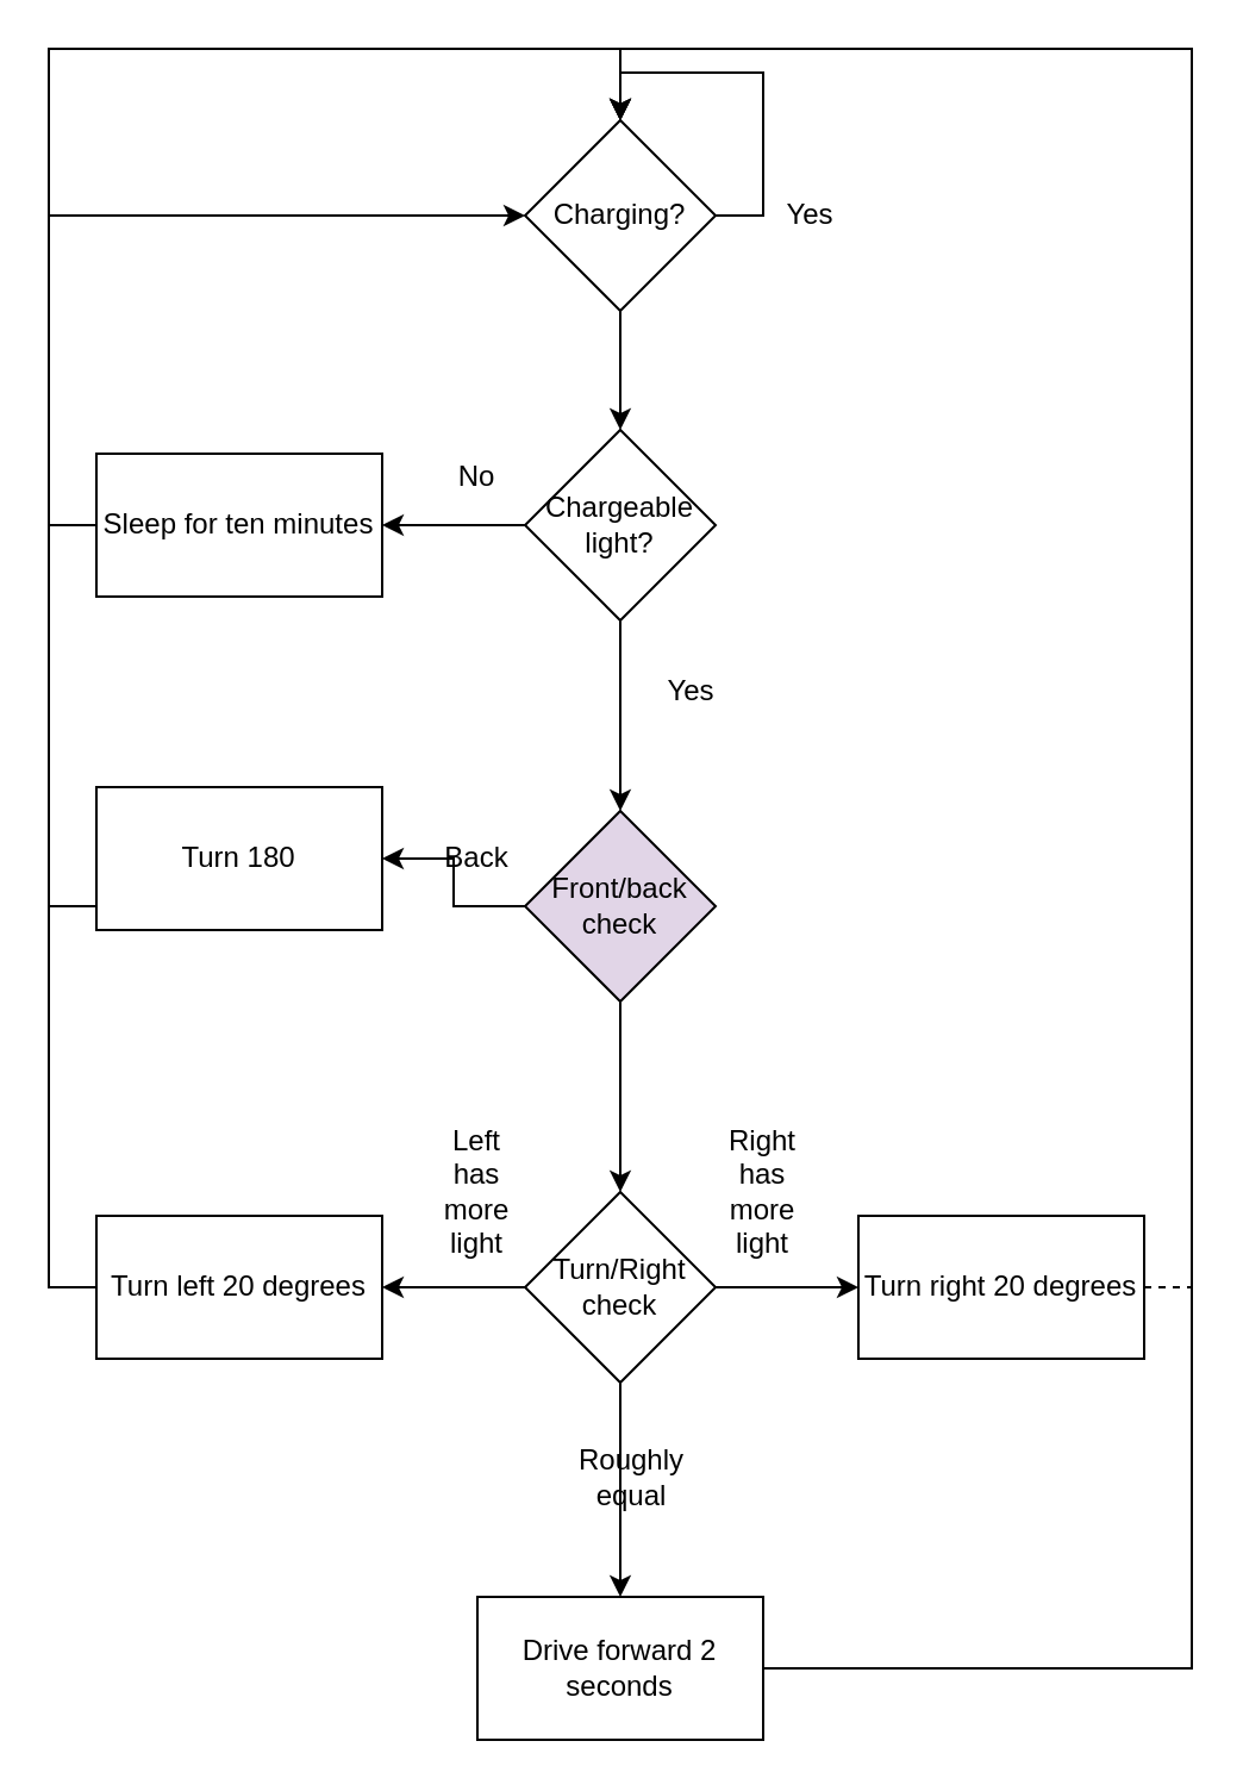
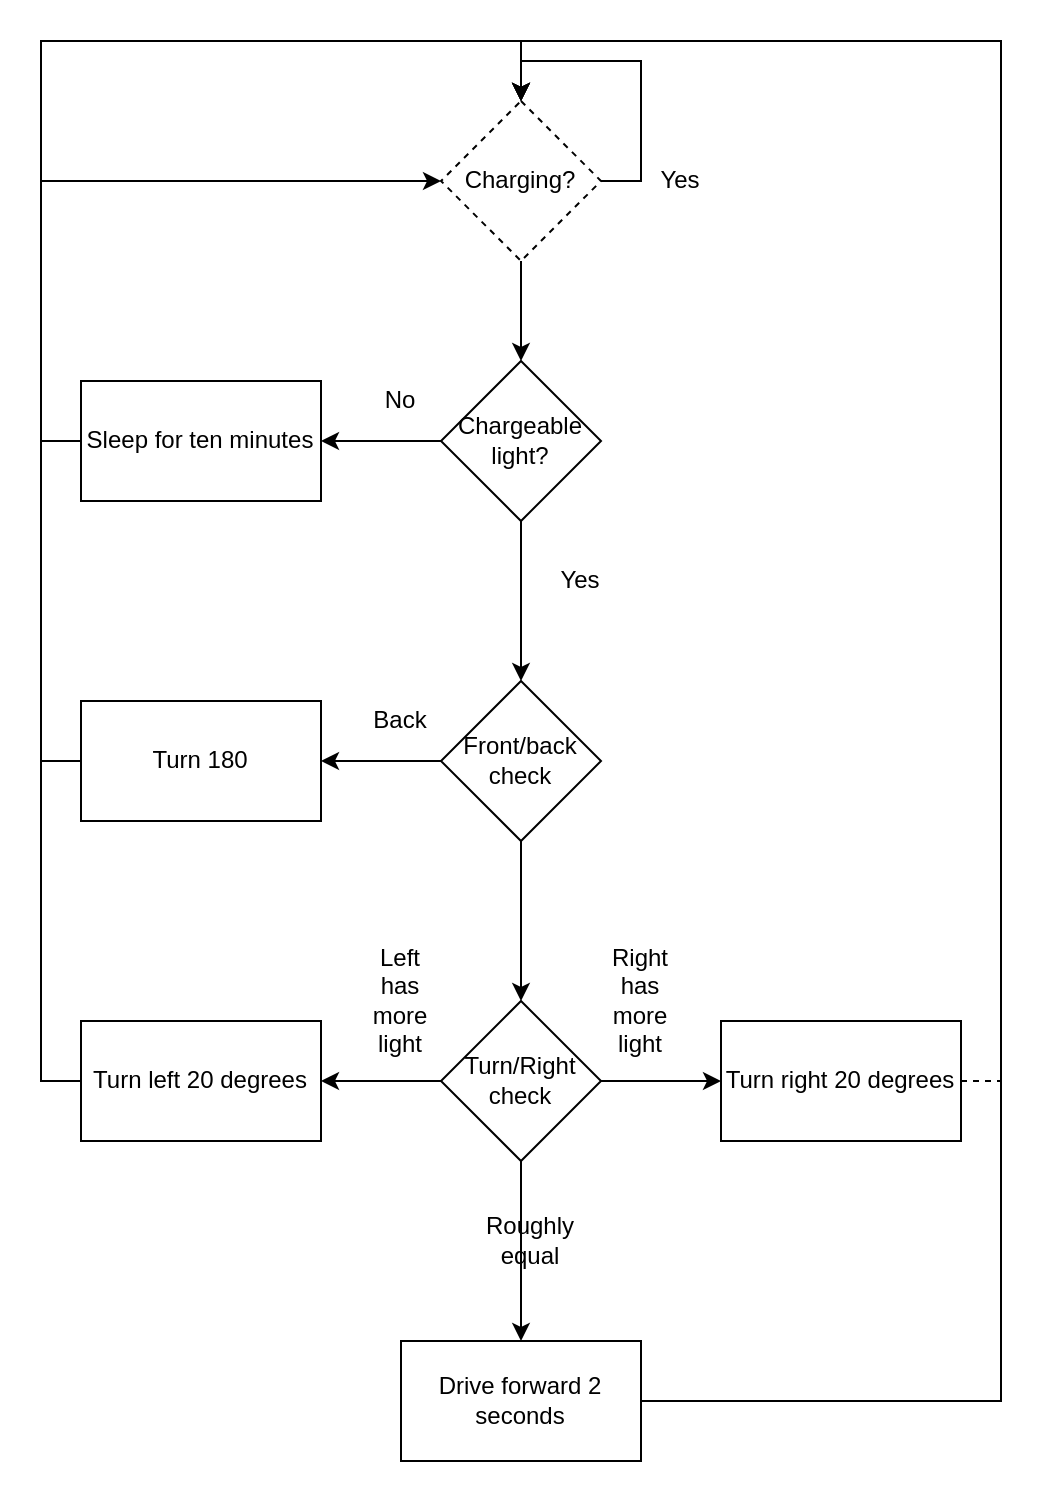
  <mxCell id="0" />
  <mxCell id="1" parent="0" />
  <mxCell id="2" value="" style="edgeStyle=orthogonalEdgeStyle;rounded=0;orthogonalLoop=1;jettySize=auto;html=1;" edge="1" parent="1" source="3" target="7"><mxGeometry relative="1" as="geometry" /></mxCell>
- <mxCell id="3" value="Charging?" style="rhombus;whiteSpace=wrap;html=1;" vertex="1" parent="1"><mxGeometry x="220" y="50" width="80" height="80" as="geometry" /></mxCell>
+ <mxCell id="3" value="Charging?" style="rhombus;whiteSpace=wrap;html=1;dashed=1;" vertex="1" parent="1"><mxGeometry x="220" y="50" width="80" height="80" as="geometry" /></mxCell>
  <mxCell id="4" value="Yes" style="text;html=1;strokeColor=none;fillColor=none;align=center;verticalAlign=middle;whiteSpace=wrap;rounded=0;" vertex="1" parent="1"><mxGeometry x="320" y="80" width="40" height="20" as="geometry" /></mxCell>
  <mxCell id="5" value="" style="edgeStyle=orthogonalEdgeStyle;rounded=0;orthogonalLoop=1;jettySize=auto;html=1;" edge="1" parent="1" source="7" target="9"><mxGeometry relative="1" as="geometry" /></mxCell>
  <mxCell id="6" value="" style="edgeStyle=orthogonalEdgeStyle;rounded=0;orthogonalLoop=1;jettySize=auto;html=1;" edge="1" parent="1" source="7" target="12"><mxGeometry relative="1" as="geometry" /></mxCell>
  <mxCell id="7" value="Chargeable light?" style="rhombus;whiteSpace=wrap;html=1;" vertex="1" parent="1"><mxGeometry x="220" y="180" width="80" height="80" as="geometry" /></mxCell>
  <mxCell id="8" style="edgeStyle=orthogonalEdgeStyle;rounded=0;orthogonalLoop=1;jettySize=auto;html=1;exitX=0;exitY=0.5;exitDx=0;exitDy=0;entryX=0;entryY=0.5;entryDx=0;entryDy=0;" edge="1" parent="1" source="9" target="3"><mxGeometry relative="1" as="geometry" /></mxCell>
  <mxCell id="9" value="Sleep for ten minutes" style="whiteSpace=wrap;html=1;" vertex="1" parent="1"><mxGeometry x="40" y="190" width="120" height="60" as="geometry" /></mxCell>
  <mxCell id="10" value="" style="edgeStyle=orthogonalEdgeStyle;rounded=0;orthogonalLoop=1;jettySize=auto;html=1;" edge="1" parent="1" source="12" target="14"><mxGeometry relative="1" as="geometry" /></mxCell>
  <mxCell id="11" value="" style="edgeStyle=orthogonalEdgeStyle;rounded=0;orthogonalLoop=1;jettySize=auto;html=1;" edge="1" parent="1" source="12" target="22"><mxGeometry relative="1" as="geometry" /></mxCell>
- <mxCell id="12" value="Front/back check" style="rhombus;whiteSpace=wrap;html=1;fillColor=#e1d5e7;" vertex="1" parent="1"><mxGeometry x="220" y="340" width="80" height="80" as="geometry" /></mxCell>
+ <mxCell id="12" value="Front/back check" style="rhombus;whiteSpace=wrap;html=1;" vertex="1" parent="1"><mxGeometry x="220" y="340" width="80" height="80" as="geometry" /></mxCell>
  <mxCell id="13" style="edgeStyle=orthogonalEdgeStyle;rounded=0;orthogonalLoop=1;jettySize=auto;html=1;exitX=0;exitY=0.5;exitDx=0;exitDy=0;entryX=0.5;entryY=0;entryDx=0;entryDy=0;" edge="1" parent="1" source="14" target="3"><mxGeometry relative="1" as="geometry"><Array as="points"><mxPoint x="20" y="380" /><mxPoint x="20" y="20" /><mxPoint x="260" y="20" /></Array></mxGeometry></mxCell>
- <mxCell id="14" value="Turn 180" style="whiteSpace=wrap;html=1;" vertex="1" parent="1"><mxGeometry x="40" y="330" width="120" height="60" as="geometry" /></mxCell>
+ <mxCell id="14" value="Turn 180" style="whiteSpace=wrap;html=1;" vertex="1" parent="1"><mxGeometry x="40" y="350" width="120" height="60" as="geometry" /></mxCell>
  <mxCell id="15" style="edgeStyle=orthogonalEdgeStyle;rounded=0;orthogonalLoop=1;jettySize=auto;html=1;exitX=1;exitY=0.5;exitDx=0;exitDy=0;entryX=0.5;entryY=0;entryDx=0;entryDy=0;" edge="1" parent="1" source="3" target="3"><mxGeometry relative="1" as="geometry"><Array as="points"><mxPoint x="320" y="90" /><mxPoint x="320" y="30" /><mxPoint x="260" y="30" /></Array></mxGeometry></mxCell>
  <mxCell id="16" value="No" style="text;html=1;strokeColor=none;fillColor=none;align=center;verticalAlign=middle;whiteSpace=wrap;rounded=0;" vertex="1" parent="1"><mxGeometry x="180" y="190" width="40" height="20" as="geometry" /></mxCell>
  <mxCell id="17" value="Yes" style="text;html=1;strokeColor=none;fillColor=none;align=center;verticalAlign=middle;whiteSpace=wrap;rounded=0;" vertex="1" parent="1"><mxGeometry x="270" y="280" width="40" height="20" as="geometry" /></mxCell>
  <mxCell id="18" value="Back" style="text;html=1;strokeColor=none;fillColor=none;align=center;verticalAlign=middle;whiteSpace=wrap;rounded=0;" vertex="1" parent="1"><mxGeometry x="180" y="350" width="40" height="20" as="geometry" /></mxCell>
  <mxCell id="19" value="" style="edgeStyle=orthogonalEdgeStyle;rounded=0;orthogonalLoop=1;jettySize=auto;html=1;" edge="1" parent="1" source="22" target="24"><mxGeometry relative="1" as="geometry" /></mxCell>
  <mxCell id="20" value="" style="edgeStyle=orthogonalEdgeStyle;rounded=0;orthogonalLoop=1;jettySize=auto;html=1;" edge="1" parent="1" source="22" target="26"><mxGeometry relative="1" as="geometry" /></mxCell>
  <mxCell id="21" value="" style="edgeStyle=orthogonalEdgeStyle;rounded=0;orthogonalLoop=1;jettySize=auto;html=1;" edge="1" parent="1" source="22" target="28"><mxGeometry relative="1" as="geometry" /></mxCell>
  <mxCell id="22" value="Turn/Right check" style="rhombus;whiteSpace=wrap;html=1;" vertex="1" parent="1"><mxGeometry x="220" y="500" width="80" height="80" as="geometry" /></mxCell>
  <mxCell id="23" style="edgeStyle=orthogonalEdgeStyle;rounded=0;orthogonalLoop=1;jettySize=auto;html=1;exitX=0;exitY=0.5;exitDx=0;exitDy=0;entryX=0.5;entryY=0;entryDx=0;entryDy=0;" edge="1" parent="1" source="24" target="3"><mxGeometry relative="1" as="geometry"><Array as="points"><mxPoint x="20" y="540" /><mxPoint x="20" y="20" /><mxPoint x="260" y="20" /></Array></mxGeometry></mxCell>
  <mxCell id="24" value="Turn left 20 degrees" style="whiteSpace=wrap;html=1;" vertex="1" parent="1"><mxGeometry x="40" y="510" width="120" height="60" as="geometry" /></mxCell>
  <mxCell id="25" style="edgeStyle=orthogonalEdgeStyle;rounded=0;orthogonalLoop=1;jettySize=auto;html=1;exitX=1;exitY=0.5;exitDx=0;exitDy=0;entryX=0.5;entryY=0;entryDx=0;entryDy=0;dashed=1;" edge="1" parent="1" source="26" target="3"><mxGeometry relative="1" as="geometry"><Array as="points"><mxPoint x="500" y="540" /><mxPoint x="500" y="20" /><mxPoint x="260" y="20" /></Array></mxGeometry></mxCell>
  <mxCell id="26" value="Turn right 20 degrees" style="whiteSpace=wrap;html=1;" vertex="1" parent="1"><mxGeometry x="360" y="510" width="120" height="60" as="geometry" /></mxCell>
  <mxCell id="27" style="edgeStyle=orthogonalEdgeStyle;rounded=0;orthogonalLoop=1;jettySize=auto;html=1;exitX=1;exitY=0.5;exitDx=0;exitDy=0;entryX=0.5;entryY=0;entryDx=0;entryDy=0;" edge="1" parent="1" source="28" target="3"><mxGeometry relative="1" as="geometry"><Array as="points"><mxPoint x="500" y="700" /><mxPoint x="500" y="20" /><mxPoint x="260" y="20" /></Array></mxGeometry></mxCell>
  <mxCell id="28" value="Drive forward 2 seconds" style="whiteSpace=wrap;html=1;" vertex="1" parent="1"><mxGeometry x="200" y="670" width="120" height="60" as="geometry" /></mxCell>
  <mxCell id="29" value="Left has more light" style="text;html=1;strokeColor=none;fillColor=none;align=center;verticalAlign=middle;whiteSpace=wrap;rounded=0;" vertex="1" parent="1"><mxGeometry x="180" y="490" width="40" height="20" as="geometry" /></mxCell>
  <mxCell id="30" value="Right has more light" style="text;html=1;strokeColor=none;fillColor=none;align=center;verticalAlign=middle;whiteSpace=wrap;rounded=0;" vertex="1" parent="1"><mxGeometry x="300" y="490" width="40" height="20" as="geometry" /></mxCell>
  <mxCell id="31" value="Roughly equal" style="text;html=1;strokeColor=none;fillColor=none;align=center;verticalAlign=middle;whiteSpace=wrap;rounded=0;" vertex="1" parent="1"><mxGeometry x="245" y="610" width="40" height="20" as="geometry" /></mxCell>
